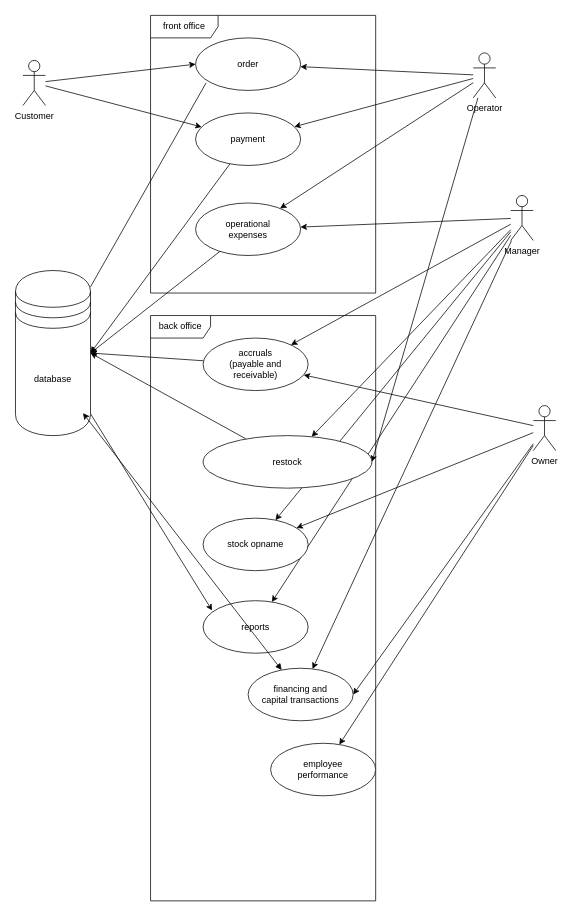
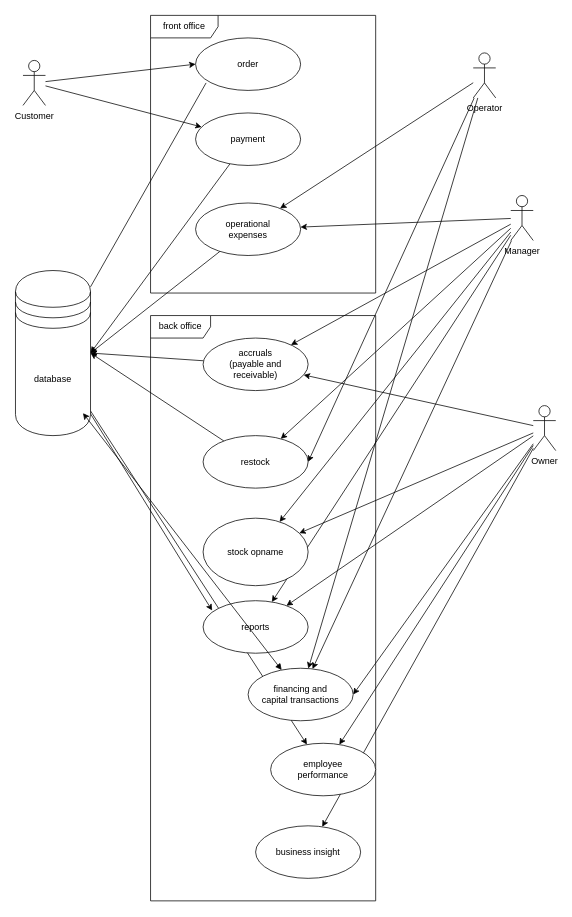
  <mxCell id="0" />
  <mxCell id="1" parent="0" />
- <mxCell id="2" style="edgeStyle=none;rounded=0;orthogonalLoop=1;jettySize=auto;html=1;" edge="1" parent="1" source="6" target="29"><mxGeometry relative="1" as="geometry" /></mxCell>
- <mxCell id="3" style="edgeStyle=none;rounded=0;orthogonalLoop=1;jettySize=auto;html=1;" edge="1" parent="1" source="6" target="31"><mxGeometry relative="1" as="geometry" /></mxCell>
+ <mxCell id="3" style="edgeStyle=none;rounded=0;orthogonalLoop=1;jettySize=auto;html=1;" edge="1" parent="1" source="6" target="43"><mxGeometry relative="1" as="geometry" /></mxCell>
  <mxCell id="4" style="edgeStyle=none;rounded=0;orthogonalLoop=1;jettySize=auto;html=1;" edge="1" parent="1" source="6" target="34"><mxGeometry relative="1" as="geometry" /></mxCell>
  <mxCell id="5" style="edgeStyle=none;rounded=0;orthogonalLoop=1;jettySize=auto;html=1;entryX=1;entryY=0.5;entryDx=0;entryDy=0;" edge="1" parent="1" source="6" target="36"><mxGeometry relative="1" as="geometry" /></mxCell>
  <mxCell id="6" value="&lt;div&gt;Operator&lt;/div&gt;" style="shape=umlActor;verticalLabelPosition=bottom;verticalAlign=top;html=1;outlineConnect=0;" vertex="1" parent="1"><mxGeometry x="630" y="70" width="30" height="60" as="geometry" /></mxCell>
  <mxCell id="7" style="edgeStyle=none;rounded=0;orthogonalLoop=1;jettySize=auto;html=1;" edge="1" parent="1" source="13" target="34"><mxGeometry relative="1" as="geometry" /></mxCell>
  <mxCell id="8" style="edgeStyle=none;rounded=0;orthogonalLoop=1;jettySize=auto;html=1;" edge="1" parent="1" source="13" target="43"><mxGeometry relative="1" as="geometry" /></mxCell>
  <mxCell id="9" style="edgeStyle=none;rounded=0;orthogonalLoop=1;jettySize=auto;html=1;" edge="1" parent="1" source="13" target="36"><mxGeometry relative="1" as="geometry" /></mxCell>
  <mxCell id="10" style="edgeStyle=none;rounded=0;orthogonalLoop=1;jettySize=auto;html=1;" edge="1" parent="1" source="13" target="37"><mxGeometry relative="1" as="geometry" /></mxCell>
  <mxCell id="11" style="edgeStyle=none;rounded=0;orthogonalLoop=1;jettySize=auto;html=1;" edge="1" parent="1" source="13" target="38"><mxGeometry relative="1" as="geometry" /></mxCell>
  <mxCell id="12" style="edgeStyle=none;rounded=0;orthogonalLoop=1;jettySize=auto;html=1;" edge="1" parent="1" source="13" target="40"><mxGeometry relative="1" as="geometry" /></mxCell>
  <mxCell id="13" value="&lt;div&gt;Manager&lt;/div&gt;" style="shape=umlActor;verticalLabelPosition=bottom;verticalAlign=top;html=1;outlineConnect=0;" vertex="1" parent="1"><mxGeometry x="680" y="260" width="30" height="60" as="geometry" /></mxCell>
  <mxCell id="14" style="edgeStyle=none;rounded=0;orthogonalLoop=1;jettySize=auto;html=1;entryX=1;entryY=0.5;entryDx=0;entryDy=0;" edge="1" parent="1" source="20" target="43"><mxGeometry relative="1" as="geometry" /></mxCell>
  <mxCell id="15" style="edgeStyle=none;rounded=0;orthogonalLoop=1;jettySize=auto;html=1;" edge="1" parent="1" source="20" target="37"><mxGeometry relative="1" as="geometry" /></mxCell>
+ <mxCell id="16" style="edgeStyle=none;rounded=0;orthogonalLoop=1;jettySize=auto;html=1;" edge="1" parent="1" source="20" target="38"><mxGeometry relative="1" as="geometry" /></mxCell>
  <mxCell id="17" style="edgeStyle=none;rounded=0;orthogonalLoop=1;jettySize=auto;html=1;" edge="1" parent="1" source="20" target="40"><mxGeometry relative="1" as="geometry" /></mxCell>
  <mxCell id="18" style="edgeStyle=none;rounded=0;orthogonalLoop=1;jettySize=auto;html=1;" edge="1" parent="1" source="20" target="41"><mxGeometry relative="1" as="geometry" /></mxCell>
+ <mxCell id="19" style="edgeStyle=none;rounded=0;orthogonalLoop=1;jettySize=auto;html=1;" edge="1" parent="1" source="20" target="44"><mxGeometry relative="1" as="geometry" /></mxCell>
  <mxCell id="20" value="&lt;div&gt;Owner&lt;/div&gt;" style="shape=umlActor;verticalLabelPosition=bottom;verticalAlign=top;html=1;outlineConnect=0;" vertex="1" parent="1"><mxGeometry x="710" y="540" width="30" height="60" as="geometry" /></mxCell>
  <mxCell id="21" style="edgeStyle=none;rounded=0;orthogonalLoop=1;jettySize=auto;html=1;entryX=0;entryY=0.5;entryDx=0;entryDy=0;" edge="1" parent="1" source="23" target="29"><mxGeometry relative="1" as="geometry" /></mxCell>
  <mxCell id="22" style="edgeStyle=none;rounded=0;orthogonalLoop=1;jettySize=auto;html=1;" edge="1" parent="1" source="23" target="31"><mxGeometry relative="1" as="geometry" /></mxCell>
  <mxCell id="23" value="Customer" style="shape=umlActor;verticalLabelPosition=bottom;verticalAlign=top;html=1;" vertex="1" parent="1"><mxGeometry x="30" y="80" width="30" height="60" as="geometry" /></mxCell>
  <mxCell id="24" style="edgeStyle=none;rounded=0;orthogonalLoop=1;jettySize=auto;html=1;entryX=0.1;entryY=0.857;entryDx=0;entryDy=0;entryPerimeter=0;endArrow=none;" edge="1" parent="1" source="27" target="29"><mxGeometry relative="1" as="geometry" /></mxCell>
  <mxCell id="25" style="edgeStyle=none;rounded=0;orthogonalLoop=1;jettySize=auto;html=1;entryX=0.086;entryY=0.186;entryDx=0;entryDy=0;entryPerimeter=0;startArrow=none;startFill=0;" edge="1" parent="1" source="27" target="38"><mxGeometry relative="1" as="geometry" /></mxCell>
+ <mxCell id="26" style="edgeStyle=none;rounded=0;orthogonalLoop=1;jettySize=auto;html=1;startArrow=none;startFill=0;" edge="1" parent="1" source="27" target="41"><mxGeometry relative="1" as="geometry" /></mxCell>
  <mxCell id="27" value="database" style="shape=datastore;whiteSpace=wrap;html=1;" vertex="1" parent="1"><mxGeometry x="20" y="360" width="100" height="220" as="geometry" /></mxCell>
  <mxCell id="28" value="front office" style="shape=umlFrame;whiteSpace=wrap;html=1;width=90;height=30;" vertex="1" parent="1"><mxGeometry x="200" width="300" height="370" as="geometry" y="20" /></mxCell>
  <mxCell id="29" value="order" style="ellipse;whiteSpace=wrap;html=1;" vertex="1" parent="1"><mxGeometry x="260" y="50" width="140" height="70" as="geometry" /></mxCell>
  <mxCell id="30" style="edgeStyle=none;rounded=0;orthogonalLoop=1;jettySize=auto;html=1;entryX=1;entryY=0.5;entryDx=0;entryDy=0;" edge="1" parent="1" source="31" target="27"><mxGeometry relative="1" as="geometry" /></mxCell>
  <mxCell id="31" value="payment" style="ellipse;whiteSpace=wrap;html=1;" vertex="1" parent="1"><mxGeometry x="260" y="150" width="140" height="70" as="geometry" /></mxCell>
  <mxCell id="32" value="back office" style="shape=umlFrame;whiteSpace=wrap;html=1;width=80;height=30;" vertex="1" parent="1"><mxGeometry x="200" y="420" width="300" height="780" as="geometry" /></mxCell>
  <mxCell id="33" style="edgeStyle=none;rounded=0;orthogonalLoop=1;jettySize=auto;html=1;entryX=1;entryY=0.5;entryDx=0;entryDy=0;" edge="1" parent="1" source="34" target="27"><mxGeometry relative="1" as="geometry" /></mxCell>
  <mxCell id="34" value="&lt;div&gt;operational &lt;br&gt;&lt;/div&gt;&lt;div&gt;expenses&lt;br&gt;&lt;/div&gt;" style="ellipse;whiteSpace=wrap;html=1;" vertex="1" parent="1"><mxGeometry x="260" y="270" width="140" height="70" as="geometry" /></mxCell>
  <mxCell id="35" style="edgeStyle=none;rounded=0;orthogonalLoop=1;jettySize=auto;html=1;entryX=1;entryY=0.5;entryDx=0;entryDy=0;" edge="1" parent="1" source="36" target="27"><mxGeometry relative="1" as="geometry" /></mxCell>
- <mxCell id="36" value="restock" style="ellipse;whiteSpace=wrap;html=1;" vertex="1" parent="1"><mxGeometry x="270" y="580" width="225" height="70" as="geometry" /></mxCell>
- <mxCell id="37" value="stock opname" style="ellipse;whiteSpace=wrap;html=1;" vertex="1" parent="1"><mxGeometry x="270" y="690" width="140" height="70" as="geometry" /></mxCell>
+ <mxCell id="36" value="restock" style="ellipse;whiteSpace=wrap;html=1;" vertex="1" parent="1"><mxGeometry x="270" y="580" width="140" height="70" as="geometry" /></mxCell>
+ <mxCell id="37" value="stock opname" style="ellipse;whiteSpace=wrap;html=1;" vertex="1" parent="1"><mxGeometry x="270" y="690" width="140" height="90" as="geometry" /></mxCell>
  <mxCell id="38" value="reports" style="ellipse;whiteSpace=wrap;html=1;" vertex="1" parent="1"><mxGeometry x="270" y="800" width="140" height="70" as="geometry" /></mxCell>
  <mxCell id="39" style="edgeStyle=none;rounded=0;orthogonalLoop=1;jettySize=auto;html=1;entryX=1;entryY=0.5;entryDx=0;entryDy=0;" edge="1" parent="1" source="40" target="27"><mxGeometry relative="1" as="geometry" /></mxCell>
  <mxCell id="40" value="&lt;div&gt;accruals &lt;br&gt;&lt;/div&gt;&lt;div&gt;(payable and &lt;br&gt;&lt;/div&gt;&lt;div&gt;receivable)&lt;br&gt;&lt;/div&gt;" style="ellipse;whiteSpace=wrap;html=1;" vertex="1" parent="1"><mxGeometry x="270" y="450" width="140" height="70" as="geometry" /></mxCell>
  <mxCell id="41" value="&lt;div&gt;employee &lt;br&gt;&lt;/div&gt;&lt;div&gt;performance&lt;br&gt;&lt;/div&gt;" style="ellipse;whiteSpace=wrap;html=1;" vertex="1" parent="1"><mxGeometry x="360" y="990" width="140" height="70" as="geometry" /></mxCell>
  <mxCell id="42" style="edgeStyle=none;rounded=0;orthogonalLoop=1;jettySize=auto;html=1;entryX=0.9;entryY=0.864;entryDx=0;entryDy=0;entryPerimeter=0;startArrow=block;startFill=1;" edge="1" parent="1" source="43" target="27"><mxGeometry relative="1" as="geometry" /></mxCell>
  <mxCell id="43" value="&lt;div&gt;financing and &lt;br&gt;&lt;/div&gt;&lt;div&gt;capital transactions&lt;br&gt;&lt;/div&gt;" style="ellipse;whiteSpace=wrap;html=1;" vertex="1" parent="1"><mxGeometry x="330" y="890" width="140" height="70" as="geometry" /></mxCell>
+ <mxCell id="44" value="business insight" style="ellipse;whiteSpace=wrap;html=1;" vertex="1" parent="1"><mxGeometry x="340" y="1100" width="140" height="70" as="geometry" /></mxCell>
